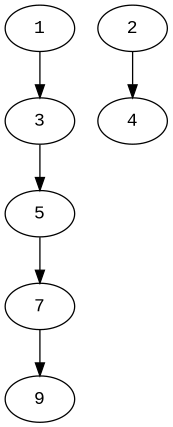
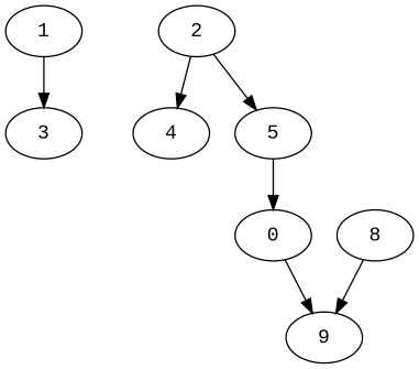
  digraph {
    "Duplicate states"=0
    GraphType=Pipeline
    "Max states in OPEN"=0
    Modes="120000ms; topo-ordered tasks, ; Pruning: task equivalence, fixed order ready list, ; F-value: ; Optimisation: best schedule length (SL) optimisation on equal, "
    NumberOfTasks=10
    "Pruned using list schedule length"=1
    "States removed from OPEN"=0
    TargetSystem="Homogeneous-6"
    "Time to schedule (ms)"=99
    "Total idle time"=33
    "Total schedule length"=443
    "Total sequential time"=691
    "Total states created"=2
    fontname="Liberation Mono"
    node [Processor=0 Weight=28 fontname="Liberation Mono"]
    edge [Weight=3 fontname="Liberation Mono"]
    1 ["Finish time"=97 "Start time"=28 Weight=69]
    3 ["Finish time"=235 "Start time"=97 Weight=138]
    2 ["Finish time"=61 Processor=1 "Start time"=33]
    4 ["Finish time"=171 Processor=1 "Start time"=61 Weight=110]
    5 ["Finish time"=332 "Start time"=235 Weight=97]
-   7 ["Finish time"=360 "Start time"=332]
+   7 ["Finish time"=360 "Start time"=332 label=0]
    9 ["Finish time"=443 "Start time"=360 Weight=83]
+   8 ["Finish time"=281 Processor=1 "Start time"=240 Weight=41]
    1 -> 3 [Weight=10]
-   3 -> 5 [Weight=7]
+   2 -> 5 [Weight=7]
    2 -> 4
    5 -> 7
    7 -> 9 [Weight=9]
+   8 -> 9 [Weight=2]
  }
